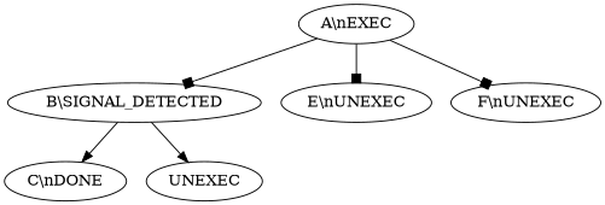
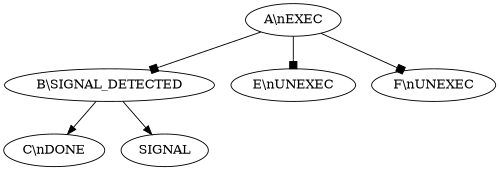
  digraph {
    edge [arrowhead=box]
    n1 [label="A\\nEXEC"]
    n2 [label="B\\SIGNAL_DETECTED"]
    n3 [label="E\\nUNEXEC"]
    n4 [label="F\\nUNEXEC"]
    n5 [label="C\\nDONE"]
-   n6 [label=UNEXEC]
+   n6 [label=SIGNAL]
    n1 -> n2
    n1 -> n3
    n1 -> n4
    n2 -> n5 [arrowhead=normal]
    n2 -> n6 [arrowhead=normal]
  }
